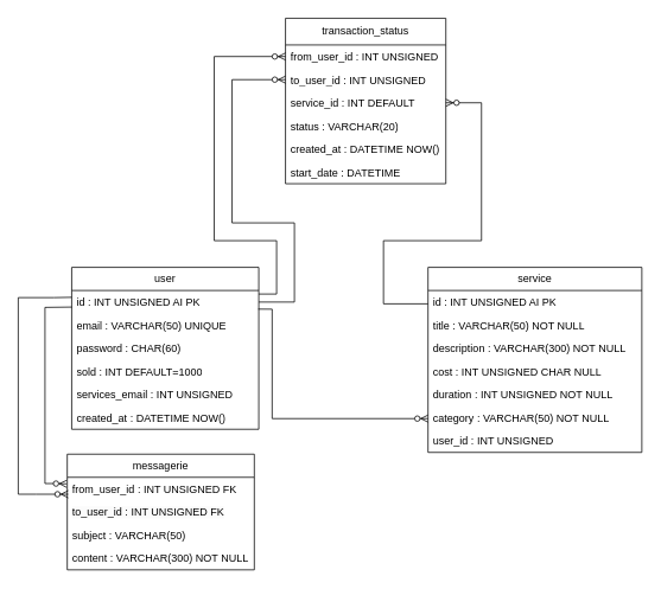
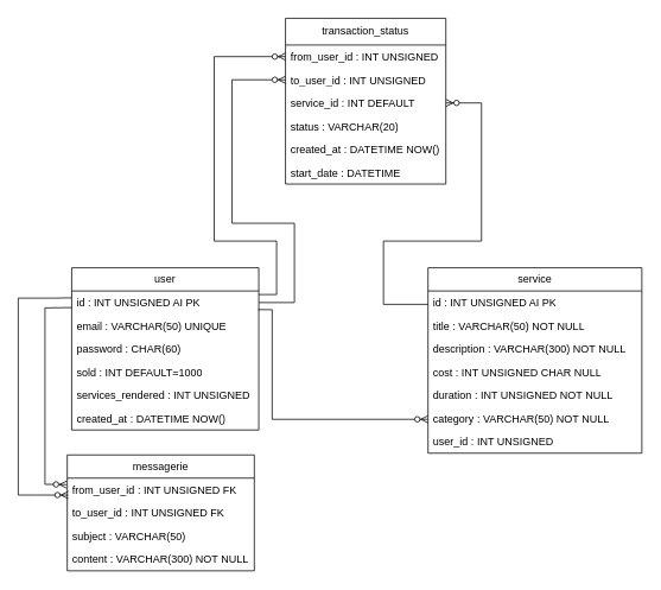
  <mxCell id="0" />
  <mxCell id="1" parent="0" />
  <mxCell id="2" value="user" style="swimlane;fontStyle=0;childLayout=stackLayout;horizontal=1;startSize=26;fillColor=none;horizontalStack=0;resizeParent=1;resizeParentMax=0;resizeLast=0;collapsible=1;marginBottom=0;whiteSpace=wrap;html=1;" parent="1" vertex="1"><mxGeometry x="80" y="300" width="210" height="182" as="geometry" /></mxCell>
  <mxCell id="3" value="id : INT UNSIGNED AI PK" style="text;strokeColor=none;fillColor=none;align=left;verticalAlign=top;spacingLeft=4;spacingRight=4;overflow=hidden;rotatable=0;points=[[0,0.5],[1,0.5]];portConstraint=eastwest;whiteSpace=wrap;html=1;" parent="2" vertex="1"><mxGeometry y="26" width="210" height="26" as="geometry" /></mxCell>
  <mxCell id="4" value="email : VARCHAR(50) UNIQUE" style="text;strokeColor=none;fillColor=none;align=left;verticalAlign=top;spacingLeft=4;spacingRight=4;overflow=hidden;rotatable=0;points=[[0,0.5],[1,0.5]];portConstraint=eastwest;whiteSpace=wrap;html=1;" parent="2" vertex="1"><mxGeometry y="52" width="210" height="26" as="geometry" /></mxCell>
  <mxCell id="5" value="password : CHAR(60)" style="text;strokeColor=none;fillColor=none;align=left;verticalAlign=top;spacingLeft=4;spacingRight=4;overflow=hidden;rotatable=0;points=[[0,0.5],[1,0.5]];portConstraint=eastwest;whiteSpace=wrap;html=1;" parent="2" vertex="1"><mxGeometry y="78" width="210" height="26" as="geometry" /></mxCell>
  <mxCell id="6" value="sold : INT DEFAULT=1000" style="text;strokeColor=none;fillColor=none;align=left;verticalAlign=top;spacingLeft=4;spacingRight=4;overflow=hidden;rotatable=0;points=[[0,0.5],[1,0.5]];portConstraint=eastwest;whiteSpace=wrap;html=1;" parent="2" vertex="1"><mxGeometry y="104" width="210" height="26" as="geometry" /></mxCell>
- <mxCell id="7" value="services_email : INT UNSIGNED" style="text;strokeColor=none;fillColor=none;align=left;verticalAlign=top;spacingLeft=4;spacingRight=4;overflow=hidden;rotatable=0;points=[[0,0.5],[1,0.5]];portConstraint=eastwest;whiteSpace=wrap;html=1;" parent="2" vertex="1"><mxGeometry y="130" width="210" height="26" as="geometry" /></mxCell>
+ <mxCell id="7" value="services_rendered : INT UNSIGNED" style="text;strokeColor=none;fillColor=none;align=left;verticalAlign=top;spacingLeft=4;spacingRight=4;overflow=hidden;rotatable=0;points=[[0,0.5],[1,0.5]];portConstraint=eastwest;whiteSpace=wrap;html=1;" parent="2" vertex="1"><mxGeometry y="130" width="210" height="26" as="geometry" /></mxCell>
  <mxCell id="8" value="created_at : DATETIME NOW()" style="text;strokeColor=none;fillColor=none;align=left;verticalAlign=top;spacingLeft=4;spacingRight=4;overflow=hidden;rotatable=0;points=[[0,0.5],[1,0.5]];portConstraint=eastwest;whiteSpace=wrap;html=1;" parent="2" vertex="1"><mxGeometry y="156" width="210" height="26" as="geometry" /></mxCell>
  <mxCell id="9" value="service" style="swimlane;fontStyle=0;childLayout=stackLayout;horizontal=1;startSize=26;fillColor=none;horizontalStack=0;resizeParent=1;resizeParentMax=0;resizeLast=0;collapsible=1;marginBottom=0;whiteSpace=wrap;html=1;" parent="1" vertex="1"><mxGeometry x="480" y="300" width="240" height="208" as="geometry" /></mxCell>
  <mxCell id="10" value="id : INT UNSIGNED AI PK" style="text;strokeColor=none;fillColor=none;align=left;verticalAlign=top;spacingLeft=4;spacingRight=4;overflow=hidden;rotatable=0;points=[[0,0.5],[1,0.5]];portConstraint=eastwest;whiteSpace=wrap;html=1;" parent="9" vertex="1"><mxGeometry y="26" width="240" height="26" as="geometry" /></mxCell>
  <mxCell id="11" value="title : VARCHAR(50) NOT NULL" style="text;strokeColor=none;fillColor=none;align=left;verticalAlign=top;spacingLeft=4;spacingRight=4;overflow=hidden;rotatable=0;points=[[0,0.5],[1,0.5]];portConstraint=eastwest;whiteSpace=wrap;html=1;" parent="9" vertex="1"><mxGeometry y="52" width="240" height="26" as="geometry" /></mxCell>
  <mxCell id="12" value="description : VARCHAR(300) NOT NULL" style="text;strokeColor=none;fillColor=none;align=left;verticalAlign=top;spacingLeft=4;spacingRight=4;overflow=hidden;rotatable=0;points=[[0,0.5],[1,0.5]];portConstraint=eastwest;whiteSpace=wrap;html=1;" parent="9" vertex="1"><mxGeometry y="78" width="240" height="26" as="geometry" /></mxCell>
  <mxCell id="13" value="cost : INT UNSIGNED CHAR NULL" style="text;strokeColor=none;fillColor=none;align=left;verticalAlign=top;spacingLeft=4;spacingRight=4;overflow=hidden;rotatable=0;points=[[0,0.5],[1,0.5]];portConstraint=eastwest;whiteSpace=wrap;html=1;" parent="9" vertex="1"><mxGeometry y="104" width="240" height="26" as="geometry" /></mxCell>
  <mxCell id="14" value="duration : INT UNSIGNED NOT NULL" style="text;strokeColor=none;fillColor=none;align=left;verticalAlign=top;spacingLeft=4;spacingRight=4;overflow=hidden;rotatable=0;points=[[0,0.5],[1,0.5]];portConstraint=eastwest;whiteSpace=wrap;html=1;" parent="9" vertex="1"><mxGeometry y="130" width="240" height="26" as="geometry" /></mxCell>
  <mxCell id="15" value="category : VARCHAR(50) NOT NULL" style="text;strokeColor=none;fillColor=none;align=left;verticalAlign=top;spacingLeft=4;spacingRight=4;overflow=hidden;rotatable=0;points=[[0,0.5],[1,0.5]];portConstraint=eastwest;whiteSpace=wrap;html=1;" parent="9" vertex="1"><mxGeometry y="156" width="240" height="26" as="geometry" /></mxCell>
  <mxCell id="16" value="user_id : INT UNSIGNED" style="text;strokeColor=none;fillColor=none;align=left;verticalAlign=top;spacingLeft=4;spacingRight=4;overflow=hidden;rotatable=0;points=[[0,0.5],[1,0.5]];portConstraint=eastwest;whiteSpace=wrap;html=1;" vertex="1" parent="9"><mxGeometry y="182" width="240" height="26" as="geometry" /></mxCell>
  <mxCell id="17" value="messagerie" style="swimlane;fontStyle=0;childLayout=stackLayout;horizontal=1;startSize=26;fillColor=none;horizontalStack=0;resizeParent=1;resizeParentMax=0;resizeLast=0;collapsible=1;marginBottom=0;whiteSpace=wrap;html=1;" parent="1" vertex="1"><mxGeometry x="75" y="510" width="210" height="130" as="geometry" /></mxCell>
  <mxCell id="18" value="from_user_id : INT UNSIGNED FK" style="text;strokeColor=none;fillColor=none;align=left;verticalAlign=top;spacingLeft=4;spacingRight=4;overflow=hidden;rotatable=0;points=[[0,0.5],[1,0.5]];portConstraint=eastwest;whiteSpace=wrap;html=1;" parent="17" vertex="1"><mxGeometry y="26" width="210" height="26" as="geometry" /></mxCell>
  <mxCell id="19" value="&lt;span style=&quot;color: rgb(0, 0, 0); font-family: Helvetica; font-size: 12px; font-style: normal; font-variant-ligatures: normal; font-variant-caps: normal; font-weight: 400; letter-spacing: normal; orphans: 2; text-align: left; text-indent: 0px; text-transform: none; widows: 2; word-spacing: 0px; -webkit-text-stroke-width: 0px; white-space: normal; background-color: rgb(251, 251, 251); text-decoration-thickness: initial; text-decoration-style: initial; text-decoration-color: initial; display: inline !important; float: none;&quot;&gt;to_user_id : INT UNSIGNED FK&lt;/span&gt;" style="text;strokeColor=none;fillColor=none;align=left;verticalAlign=top;spacingLeft=4;spacingRight=4;overflow=hidden;rotatable=0;points=[[0,0.5],[1,0.5]];portConstraint=eastwest;whiteSpace=wrap;html=1;" parent="17" vertex="1"><mxGeometry y="52" width="210" height="26" as="geometry" /></mxCell>
  <mxCell id="20" value="subject : VARCHAR(50)" style="text;strokeColor=none;fillColor=none;align=left;verticalAlign=top;spacingLeft=4;spacingRight=4;overflow=hidden;rotatable=0;points=[[0,0.5],[1,0.5]];portConstraint=eastwest;whiteSpace=wrap;html=1;" parent="17" vertex="1"><mxGeometry y="78" width="210" height="26" as="geometry" /></mxCell>
  <mxCell id="21" value="content : VARCHAR(300) NOT NULL" style="text;strokeColor=none;fillColor=none;align=left;verticalAlign=top;spacingLeft=4;spacingRight=4;overflow=hidden;rotatable=0;points=[[0,0.5],[1,0.5]];portConstraint=eastwest;whiteSpace=wrap;html=1;" parent="17" vertex="1"><mxGeometry y="104" width="210" height="26" as="geometry" /></mxCell>
  <mxCell id="22" value="" style="fontSize=12;html=1;endArrow=ERzeroToMany;endFill=1;rounded=0;exitX=0.001;exitY=0.716;exitDx=0;exitDy=0;entryX=-0.003;entryY=0.282;entryDx=0;entryDy=0;exitPerimeter=0;entryPerimeter=0;" parent="1" source="3" target="18" edge="1"><mxGeometry width="100" height="100" relative="1" as="geometry"><mxPoint x="80" y="350" as="sourcePoint" /><mxPoint x="68" y="705.99" as="targetPoint" /><Array as="points"><mxPoint x="50" y="345" /><mxPoint x="50" y="543" /><mxPoint x="60" y="543" /></Array></mxGeometry></mxCell>
  <mxCell id="23" value="" style="fontSize=12;html=1;endArrow=ERzeroToMany;endFill=1;rounded=0;exitX=0;exitY=0.295;exitDx=0;exitDy=0;exitPerimeter=0;entryX=0.005;entryY=0.731;entryDx=0;entryDy=0;entryPerimeter=0;" parent="1" source="3" target="18" edge="1"><mxGeometry width="100" height="100" relative="1" as="geometry"><mxPoint x="80" y="330" as="sourcePoint" /><mxPoint x="30" y="590" as="targetPoint" /><Array as="points"><mxPoint x="60" y="334" /><mxPoint x="20" y="334" /><mxPoint x="20" y="555" /><mxPoint x="40" y="555" /></Array></mxGeometry></mxCell>
  <mxCell id="24" value="" style="fontSize=12;html=1;endArrow=ERzeroToMany;endFill=1;rounded=0;exitX=0.997;exitY=0.805;exitDx=0;exitDy=0;exitPerimeter=0;" parent="1" source="3" edge="1"><mxGeometry width="100" height="100" relative="1" as="geometry"><mxPoint x="290" y="340" as="sourcePoint" /><mxPoint x="480" y="470" as="targetPoint" /><Array as="points"><mxPoint x="305" y="347" /><mxPoint x="305" y="470" /></Array></mxGeometry></mxCell>
  <mxCell id="25" value="transaction_status" style="swimlane;fontStyle=0;childLayout=stackLayout;horizontal=1;startSize=30;fillColor=none;horizontalStack=0;resizeParent=1;resizeParentMax=0;resizeLast=0;collapsible=1;marginBottom=0;whiteSpace=wrap;html=1;" parent="1" vertex="1"><mxGeometry x="320" y="20" width="180" height="186" as="geometry" /></mxCell>
  <mxCell id="26" value="from_user_id : INT UNSIGNED" style="text;strokeColor=none;fillColor=none;align=left;verticalAlign=top;spacingLeft=4;spacingRight=4;overflow=hidden;rotatable=0;points=[[0,0.5],[1,0.5]];portConstraint=eastwest;whiteSpace=wrap;html=1;" parent="25" vertex="1"><mxGeometry y="30" width="180" height="26" as="geometry" /></mxCell>
  <mxCell id="27" value="to_user_id : INT UNSIGNED" style="text;strokeColor=none;fillColor=none;align=left;verticalAlign=top;spacingLeft=4;spacingRight=4;overflow=hidden;rotatable=0;points=[[0,0.5],[1,0.5]];portConstraint=eastwest;whiteSpace=wrap;html=1;" parent="25" vertex="1"><mxGeometry y="56" width="180" height="26" as="geometry" /></mxCell>
  <mxCell id="28" value="service_id : INT DEFAULT" style="text;strokeColor=none;fillColor=none;align=left;verticalAlign=top;spacingLeft=4;spacingRight=4;overflow=hidden;rotatable=0;points=[[0,0.5],[1,0.5]];portConstraint=eastwest;whiteSpace=wrap;html=1;" parent="25" vertex="1"><mxGeometry y="82" width="180" height="26" as="geometry" /></mxCell>
  <mxCell id="29" value="status : VARCHAR(20)" style="text;strokeColor=none;fillColor=none;align=left;verticalAlign=top;spacingLeft=4;spacingRight=4;overflow=hidden;rotatable=0;points=[[0,0.5],[1,0.5]];portConstraint=eastwest;whiteSpace=wrap;html=1;" parent="25" vertex="1"><mxGeometry y="108" width="180" height="26" as="geometry" /></mxCell>
  <mxCell id="30" value="created_at : DATETIME NOW()" style="text;strokeColor=none;fillColor=none;align=left;verticalAlign=top;spacingLeft=4;spacingRight=4;overflow=hidden;rotatable=0;points=[[0,0.5],[1,0.5]];portConstraint=eastwest;whiteSpace=wrap;html=1;" parent="25" vertex="1"><mxGeometry y="134" width="180" height="26" as="geometry" /></mxCell>
  <mxCell id="31" value="start_date : DATETIME" style="text;strokeColor=none;fillColor=none;align=left;verticalAlign=top;spacingLeft=4;spacingRight=4;overflow=hidden;rotatable=0;points=[[0,0.5],[1,0.5]];portConstraint=eastwest;whiteSpace=wrap;html=1;" parent="25" vertex="1"><mxGeometry y="160" width="180" height="26" as="geometry" /></mxCell>
  <mxCell id="32" value="" style="fontSize=12;html=1;endArrow=ERzeroToMany;endFill=1;rounded=0;exitX=1;exitY=0.5;exitDx=0;exitDy=0;entryX=1;entryY=0.5;entryDx=0;entryDy=0;" parent="1" target="28" edge="1"><mxGeometry width="100" height="100" relative="1" as="geometry"><mxPoint x="480" y="341" as="sourcePoint" /><mxPoint x="490" y="190" as="targetPoint" /><Array as="points"><mxPoint x="430" y="341" /><mxPoint x="430" y="270" /><mxPoint x="540" y="270" /><mxPoint x="540" y="115" /></Array></mxGeometry></mxCell>
  <mxCell id="33" value="" style="fontSize=12;html=1;endArrow=ERzeroToMany;endFill=1;rounded=0;entryX=0;entryY=0.5;entryDx=0;entryDy=0;" parent="1" target="26" edge="1"><mxGeometry width="100" height="100" relative="1" as="geometry"><mxPoint x="290" y="330" as="sourcePoint" /><mxPoint x="180" y="60" as="targetPoint" /><Array as="points"><mxPoint x="310" y="330" /><mxPoint x="310" y="270" /><mxPoint x="240" y="270" /><mxPoint x="240" y="63" /></Array></mxGeometry></mxCell>
  <mxCell id="34" value="" style="fontSize=12;html=1;endArrow=ERzeroToMany;endFill=1;rounded=0;exitX=1;exitY=0.5;exitDx=0;exitDy=0;entryX=0;entryY=0.5;entryDx=0;entryDy=0;" parent="1" source="3" target="27" edge="1"><mxGeometry width="100" height="100" relative="1" as="geometry"><mxPoint x="290" y="560" as="sourcePoint" /><mxPoint x="260" y="160" as="targetPoint" /><Array as="points"><mxPoint x="330" y="339" /><mxPoint x="330" y="250" /><mxPoint x="260" y="250" /><mxPoint x="260" y="89" /></Array></mxGeometry></mxCell>
